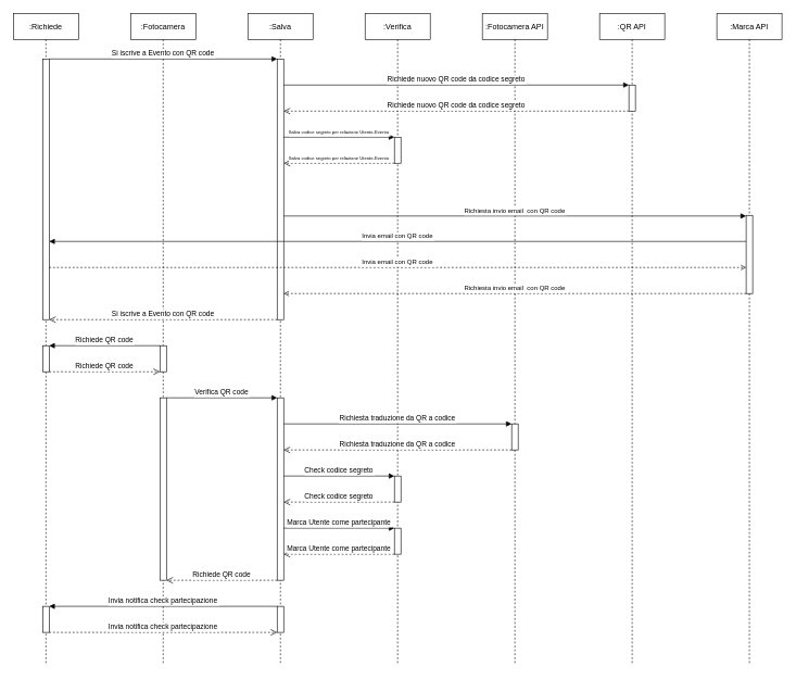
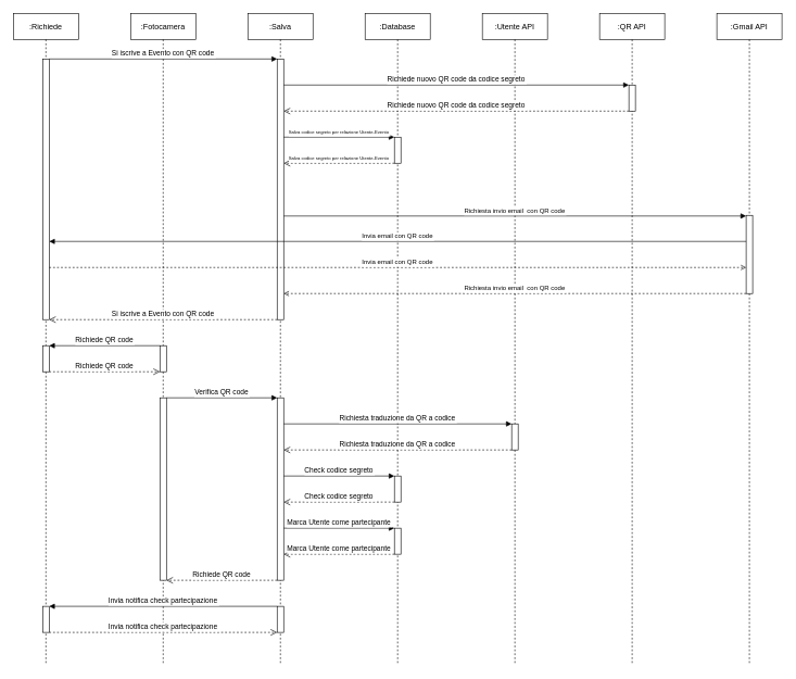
  <mxCell id="0" />
  <mxCell id="1" parent="0" />
  <mxCell id="2" value=":Richiede" style="shape=umlLifeline;perimeter=lifelinePerimeter;container=1;collapsible=0;recursiveResize=0;rounded=0;shadow=0;strokeWidth=1;" parent="1" vertex="1"><mxGeometry x="20" y="20" width="100" height="1000" as="geometry" /></mxCell>
  <mxCell id="3" value="" style="points=[];perimeter=orthogonalPerimeter;rounded=0;shadow=0;strokeWidth=1;" parent="2" vertex="1"><mxGeometry x="45" y="70" width="10" height="400" as="geometry" /></mxCell>
  <mxCell id="4" value="" style="points=[];perimeter=orthogonalPerimeter;rounded=0;shadow=0;strokeWidth=1;" parent="2" vertex="1"><mxGeometry x="45" y="510" width="10" height="40" as="geometry" /></mxCell>
  <mxCell id="5" value="Richiede QR code" style="verticalAlign=bottom;endArrow=open;dashed=1;endSize=8;shadow=0;strokeWidth=1;" parent="2" source="4" edge="1"><mxGeometry relative="1" as="geometry"><mxPoint x="225.0" y="550" as="targetPoint" /><mxPoint x="55" y="550" as="sourcePoint" /></mxGeometry></mxCell>
  <mxCell id="6" value=":Fotocamera" style="shape=umlLifeline;perimeter=lifelinePerimeter;container=1;collapsible=0;recursiveResize=0;rounded=0;shadow=0;strokeWidth=1;" parent="1" vertex="1"><mxGeometry x="200" y="20" width="100" height="1000" as="geometry" /></mxCell>
  <mxCell id="7" value="" style="points=[];perimeter=orthogonalPerimeter;rounded=0;shadow=0;strokeWidth=1;" parent="6" vertex="1"><mxGeometry x="45" y="510" width="10" height="40" as="geometry" /></mxCell>
  <mxCell id="8" value="" style="points=[];perimeter=orthogonalPerimeter;rounded=0;shadow=0;strokeWidth=1;" parent="6" vertex="1"><mxGeometry x="45" y="590" width="10" height="280" as="geometry" /></mxCell>
  <mxCell id="9" value="Si iscrive a Evento con QR code" style="verticalAlign=bottom;endArrow=open;dashed=1;endSize=8;shadow=0;strokeWidth=1;" parent="1" edge="1"><mxGeometry relative="1" as="geometry"><mxPoint x="75" y="490" as="targetPoint" /><mxPoint x="425" y="490" as="sourcePoint" /></mxGeometry></mxCell>
  <mxCell id="10" value="Si iscrive a Evento con QR code" style="verticalAlign=bottom;endArrow=block;shadow=0;strokeWidth=1;" parent="1" edge="1"><mxGeometry relative="1" as="geometry"><mxPoint x="75" y="90" as="sourcePoint" /><mxPoint x="425" y="90" as="targetPoint" /></mxGeometry></mxCell>
  <mxCell id="11" value=":Salva" style="shape=umlLifeline;perimeter=lifelinePerimeter;container=1;collapsible=0;recursiveResize=0;rounded=0;shadow=0;strokeWidth=1;" parent="1" vertex="1"><mxGeometry x="380" y="20" width="100" height="1000" as="geometry" /></mxCell>
  <mxCell id="12" value="" style="points=[];perimeter=orthogonalPerimeter;rounded=0;shadow=0;strokeWidth=1;" parent="11" vertex="1"><mxGeometry x="45" y="70" width="10" height="400" as="geometry" /></mxCell>
  <mxCell id="13" value="" style="points=[];perimeter=orthogonalPerimeter;rounded=0;shadow=0;strokeWidth=1;" parent="11" vertex="1"><mxGeometry x="45" y="590" width="10" height="280" as="geometry" /></mxCell>
  <mxCell id="14" value="" style="points=[];perimeter=orthogonalPerimeter;rounded=0;shadow=0;strokeWidth=1;" parent="11" vertex="1"><mxGeometry x="45" y="910" width="10" height="40" as="geometry" /></mxCell>
  <mxCell id="15" value=":QR API" style="shape=umlLifeline;perimeter=lifelinePerimeter;container=1;collapsible=0;recursiveResize=0;rounded=0;shadow=0;strokeWidth=1;" parent="1" vertex="1"><mxGeometry x="920" y="20" width="100" height="1000" as="geometry" /></mxCell>
  <mxCell id="16" value="" style="points=[];perimeter=orthogonalPerimeter;rounded=0;shadow=0;strokeWidth=1;" parent="15" vertex="1"><mxGeometry x="45" y="110" width="10" height="40" as="geometry" /></mxCell>
- <mxCell id="17" value=":Fotocamera API" style="shape=umlLifeline;perimeter=lifelinePerimeter;container=1;collapsible=0;recursiveResize=0;rounded=0;shadow=0;strokeWidth=1;" parent="1" vertex="1"><mxGeometry x="740" y="20" width="100" height="1000" as="geometry" /></mxCell>
+ <mxCell id="17" value=":Utente API" style="shape=umlLifeline;perimeter=lifelinePerimeter;container=1;collapsible=0;recursiveResize=0;rounded=0;shadow=0;strokeWidth=1;" parent="1" vertex="1"><mxGeometry x="740" y="20" width="100" height="1000" as="geometry" /></mxCell>
  <mxCell id="18" value="" style="points=[];perimeter=orthogonalPerimeter;rounded=0;shadow=0;strokeWidth=1;" parent="17" vertex="1"><mxGeometry x="45" y="630" width="10" height="40" as="geometry" /></mxCell>
  <mxCell id="19" value="Richiesta invio email  con QR code" style="verticalAlign=bottom;endArrow=block;shadow=0;strokeWidth=1;fontSize=10;" edge="1" parent="17" target="41"><mxGeometry relative="1" as="geometry"><mxPoint x="-305" y="311" as="sourcePoint" /><mxPoint x="45" y="311" as="targetPoint" /></mxGeometry></mxCell>
- <mxCell id="20" value=":Verifica" style="shape=umlLifeline;perimeter=lifelinePerimeter;container=1;collapsible=0;recursiveResize=0;rounded=0;shadow=0;strokeWidth=1;" parent="1" vertex="1"><mxGeometry x="560" y="20" width="100" height="1000" as="geometry" /></mxCell>
+ <mxCell id="20" value=":Database" style="shape=umlLifeline;perimeter=lifelinePerimeter;container=1;collapsible=0;recursiveResize=0;rounded=0;shadow=0;strokeWidth=1;" parent="1" vertex="1"><mxGeometry x="560" y="20" width="100" height="1000" as="geometry" /></mxCell>
  <mxCell id="21" value="" style="points=[];perimeter=orthogonalPerimeter;rounded=0;shadow=0;strokeWidth=1;" parent="20" vertex="1"><mxGeometry x="45" y="190" width="10" height="40" as="geometry" /></mxCell>
  <mxCell id="22" value="" style="points=[];perimeter=orthogonalPerimeter;rounded=0;shadow=0;strokeWidth=1;" parent="20" vertex="1"><mxGeometry x="45" y="710" width="10" height="40" as="geometry" /></mxCell>
  <mxCell id="23" value="" style="points=[];perimeter=orthogonalPerimeter;rounded=0;shadow=0;strokeWidth=1;" parent="20" vertex="1"><mxGeometry x="45" y="790" width="10" height="40" as="geometry" /></mxCell>
  <mxCell id="24" value="Marca Utente come partecipante" style="verticalAlign=bottom;endArrow=block;shadow=0;strokeWidth=1;" parent="20" edge="1"><mxGeometry relative="1" as="geometry"><mxPoint x="-125" y="790" as="sourcePoint" /><mxPoint x="45" y="790" as="targetPoint" /></mxGeometry></mxCell>
  <mxCell id="25" value="Marca Utente come partecipante" style="verticalAlign=bottom;endArrow=open;dashed=1;endSize=8;shadow=0;strokeWidth=1;" parent="20" edge="1"><mxGeometry relative="1" as="geometry"><mxPoint x="-125" y="830" as="targetPoint" /><mxPoint x="45" y="830" as="sourcePoint" /></mxGeometry></mxCell>
  <mxCell id="26" value="Richiede nuovo QR code da codice segreto" style="verticalAlign=bottom;endArrow=block;shadow=0;strokeWidth=1;" parent="1" target="16" edge="1"><mxGeometry relative="1" as="geometry"><mxPoint x="435" y="130" as="sourcePoint" /><mxPoint x="785" y="130" as="targetPoint" /></mxGeometry></mxCell>
  <mxCell id="27" value="Richiede nuovo QR code da codice segreto" style="verticalAlign=bottom;endArrow=open;dashed=1;endSize=8;shadow=0;strokeWidth=1;" parent="1" source="16" edge="1"><mxGeometry relative="1" as="geometry"><mxPoint x="435" y="170" as="targetPoint" /><mxPoint x="785" y="170" as="sourcePoint" /></mxGeometry></mxCell>
  <mxCell id="28" value="Salva codice segreto per relazione Utente-Evento" style="verticalAlign=bottom;endArrow=block;shadow=0;strokeWidth=1;fontSize=7;" parent="1" edge="1"><mxGeometry relative="1" as="geometry"><mxPoint x="435" y="210" as="sourcePoint" /><mxPoint x="605" y="210" as="targetPoint" /></mxGeometry></mxCell>
  <mxCell id="29" value="Salva codice segreto per relazione Utente-Evento" style="verticalAlign=bottom;endArrow=open;dashed=1;endSize=8;shadow=0;strokeWidth=1;fontSize=7;" parent="1" edge="1"><mxGeometry relative="1" as="geometry"><mxPoint x="435" y="250" as="targetPoint" /><mxPoint x="605" y="250" as="sourcePoint" /></mxGeometry></mxCell>
  <mxCell id="30" value="Richiede QR code" style="verticalAlign=bottom;endArrow=block;shadow=0;strokeWidth=1;" parent="1" edge="1"><mxGeometry relative="1" as="geometry"><mxPoint x="245" y="530" as="sourcePoint" /><mxPoint x="75" y="530" as="targetPoint" /></mxGeometry></mxCell>
  <mxCell id="31" value="Verifica QR code" style="verticalAlign=bottom;endArrow=block;shadow=0;strokeWidth=1;" parent="1" edge="1"><mxGeometry relative="1" as="geometry"><mxPoint x="255" y="610" as="sourcePoint" /><mxPoint x="425" y="610" as="targetPoint" /></mxGeometry></mxCell>
  <mxCell id="32" value="Richiesta traduzione da QR a codice" style="verticalAlign=bottom;endArrow=block;shadow=0;strokeWidth=1;" parent="1" edge="1"><mxGeometry relative="1" as="geometry"><mxPoint x="435" y="650" as="sourcePoint" /><mxPoint x="785" y="650" as="targetPoint" /></mxGeometry></mxCell>
  <mxCell id="33" value="Richiesta traduzione da QR a codice" style="verticalAlign=bottom;endArrow=open;dashed=1;endSize=8;shadow=0;strokeWidth=1;" parent="1" edge="1"><mxGeometry relative="1" as="geometry"><mxPoint x="435" y="690" as="targetPoint" /><mxPoint x="785" y="690" as="sourcePoint" /></mxGeometry></mxCell>
  <mxCell id="34" value="Check codice segreto" style="verticalAlign=bottom;endArrow=block;shadow=0;strokeWidth=1;" parent="1" edge="1"><mxGeometry relative="1" as="geometry"><mxPoint x="435" y="730" as="sourcePoint" /><mxPoint x="605" y="730" as="targetPoint" /></mxGeometry></mxCell>
  <mxCell id="35" value="Check codice segreto" style="verticalAlign=bottom;endArrow=open;dashed=1;endSize=8;shadow=0;strokeWidth=1;" parent="1" edge="1"><mxGeometry relative="1" as="geometry"><mxPoint x="435" y="770" as="targetPoint" /><mxPoint x="605" y="770" as="sourcePoint" /></mxGeometry></mxCell>
  <mxCell id="36" value="Richiede QR code" style="verticalAlign=bottom;endArrow=open;dashed=1;endSize=8;shadow=0;strokeWidth=1;" parent="1" edge="1"><mxGeometry relative="1" as="geometry"><mxPoint x="255" y="890" as="targetPoint" /><mxPoint x="425" y="890" as="sourcePoint" /></mxGeometry></mxCell>
  <mxCell id="37" value="" style="points=[];perimeter=orthogonalPerimeter;rounded=0;shadow=0;strokeWidth=1;" parent="1" vertex="1"><mxGeometry x="65" y="930" width="10" height="40" as="geometry" /></mxCell>
  <mxCell id="38" value="Invia notifica check partecipazione" style="verticalAlign=bottom;endArrow=open;dashed=1;endSize=8;shadow=0;strokeWidth=1;fontSize=11;" parent="1" edge="1"><mxGeometry relative="1" as="geometry"><mxPoint x="425" y="970" as="targetPoint" /><mxPoint x="75" y="970" as="sourcePoint" /></mxGeometry></mxCell>
  <mxCell id="39" value="Invia notifica check partecipazione" style="verticalAlign=bottom;endArrow=block;shadow=0;strokeWidth=1;fontSize=11;" parent="1" source="14" edge="1"><mxGeometry relative="1" as="geometry"><mxPoint x="245" y="930" as="sourcePoint" /><mxPoint x="75" y="930" as="targetPoint" /></mxGeometry></mxCell>
- <mxCell id="40" value=":Marca API" style="shape=umlLifeline;perimeter=lifelinePerimeter;container=1;collapsible=0;recursiveResize=0;rounded=0;shadow=0;strokeWidth=1;" vertex="1" parent="1"><mxGeometry x="1100" y="20" width="100" height="1000" as="geometry" /></mxCell>
+ <mxCell id="40" value=":Gmail API" style="shape=umlLifeline;perimeter=lifelinePerimeter;container=1;collapsible=0;recursiveResize=0;rounded=0;shadow=0;strokeWidth=1;" vertex="1" parent="1"><mxGeometry x="1100" y="20" width="100" height="1000" as="geometry" /></mxCell>
  <mxCell id="41" value="" style="points=[];perimeter=orthogonalPerimeter;rounded=0;shadow=0;strokeWidth=1;" vertex="1" parent="40"><mxGeometry x="45" y="310" width="10" height="120" as="geometry" /></mxCell>
  <mxCell id="42" value="Invia email con QR code" style="verticalAlign=bottom;endArrow=block;shadow=0;strokeWidth=1;fontSize=10;" edge="1" parent="1"><mxGeometry relative="1" as="geometry"><mxPoint x="1145" y="370" as="sourcePoint" /><mxPoint x="75" y="370" as="targetPoint" /></mxGeometry></mxCell>
  <mxCell id="43" value="Invia email con QR code" style="verticalAlign=bottom;endArrow=open;shadow=0;strokeWidth=1;endFill=0;dashed=1;fontSize=10;" edge="1" parent="1"><mxGeometry relative="1" as="geometry"><mxPoint x="75" y="410" as="sourcePoint" /><mxPoint x="1145" y="410" as="targetPoint" /></mxGeometry></mxCell>
  <mxCell id="44" value="Richiesta invio email  con QR code" style="verticalAlign=bottom;endArrow=open;shadow=0;strokeWidth=1;endFill=0;dashed=1;fontSize=10;" edge="1" parent="1"><mxGeometry relative="1" as="geometry"><mxPoint x="1145" y="450" as="sourcePoint" /><mxPoint x="435" y="450" as="targetPoint" /></mxGeometry></mxCell>
